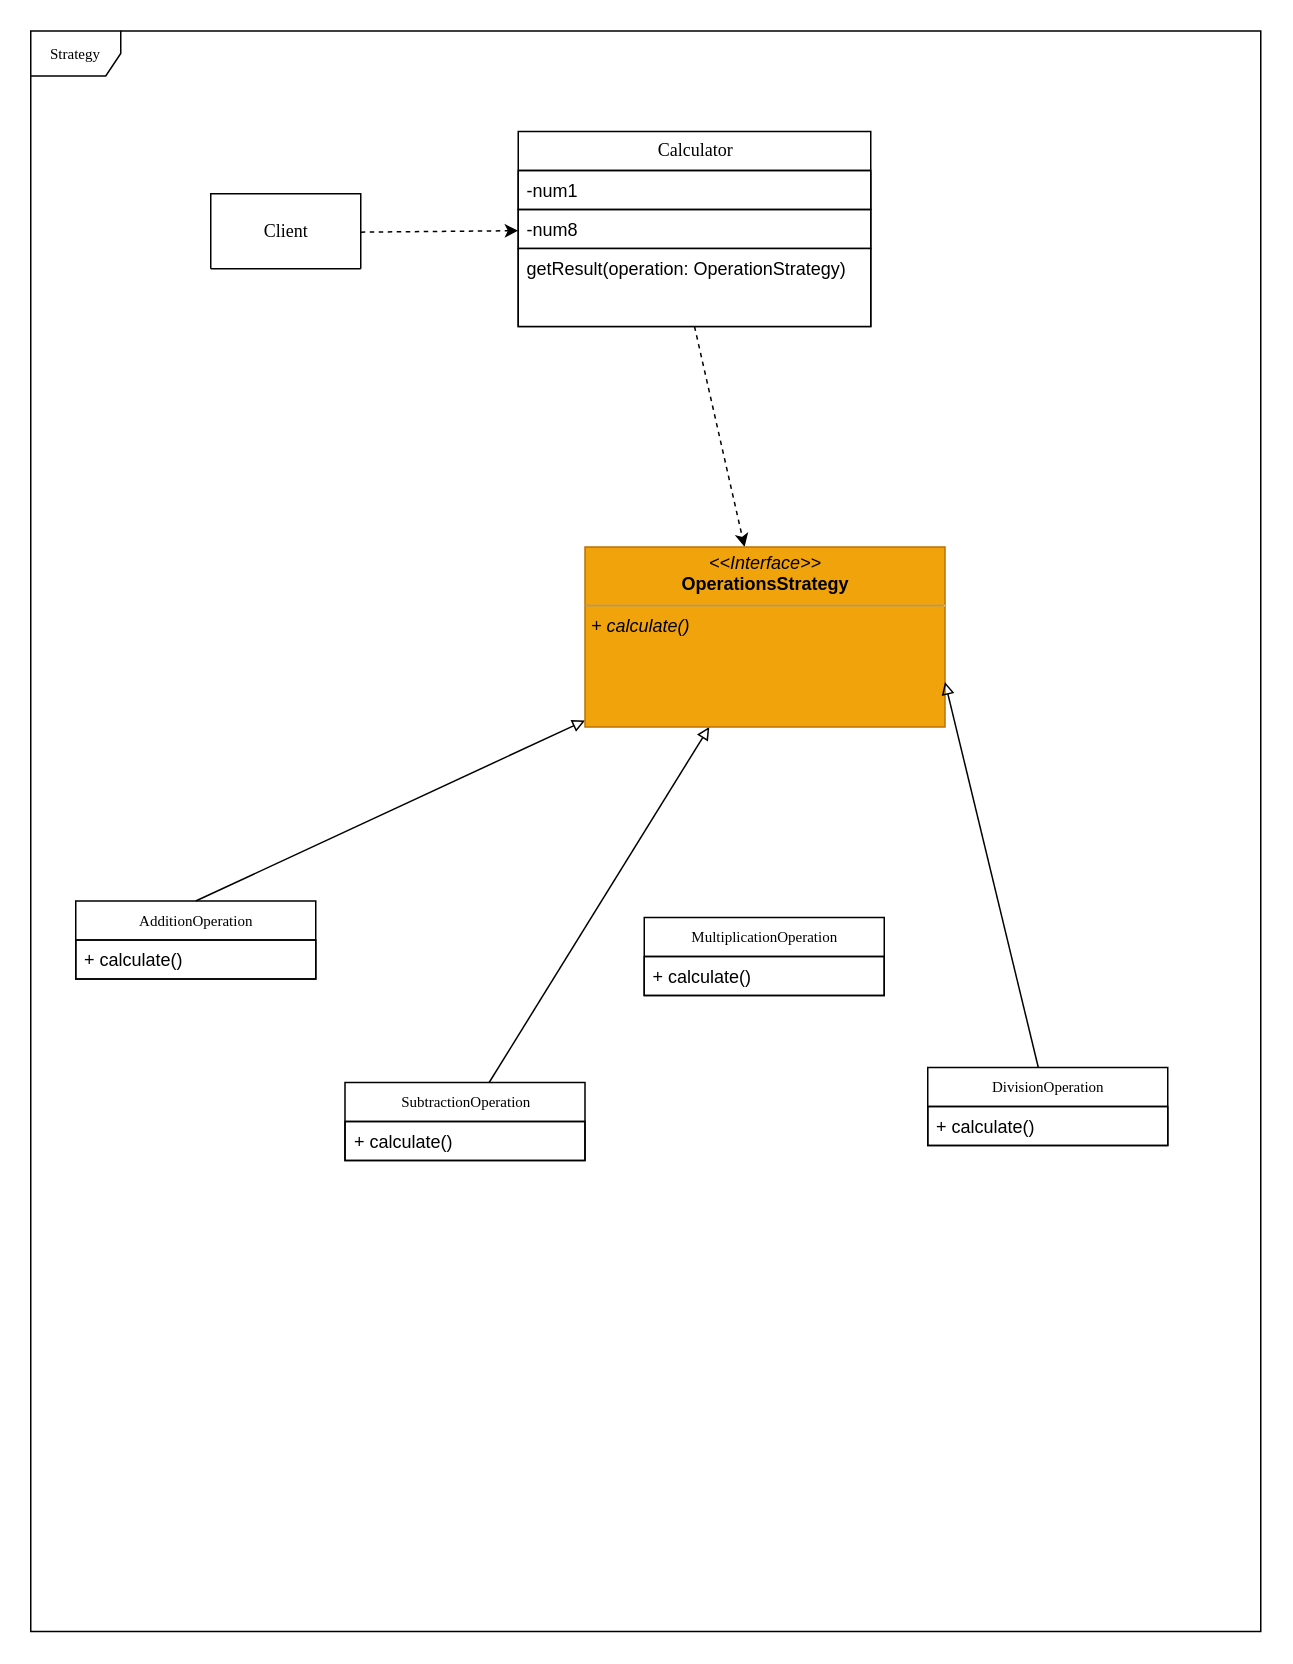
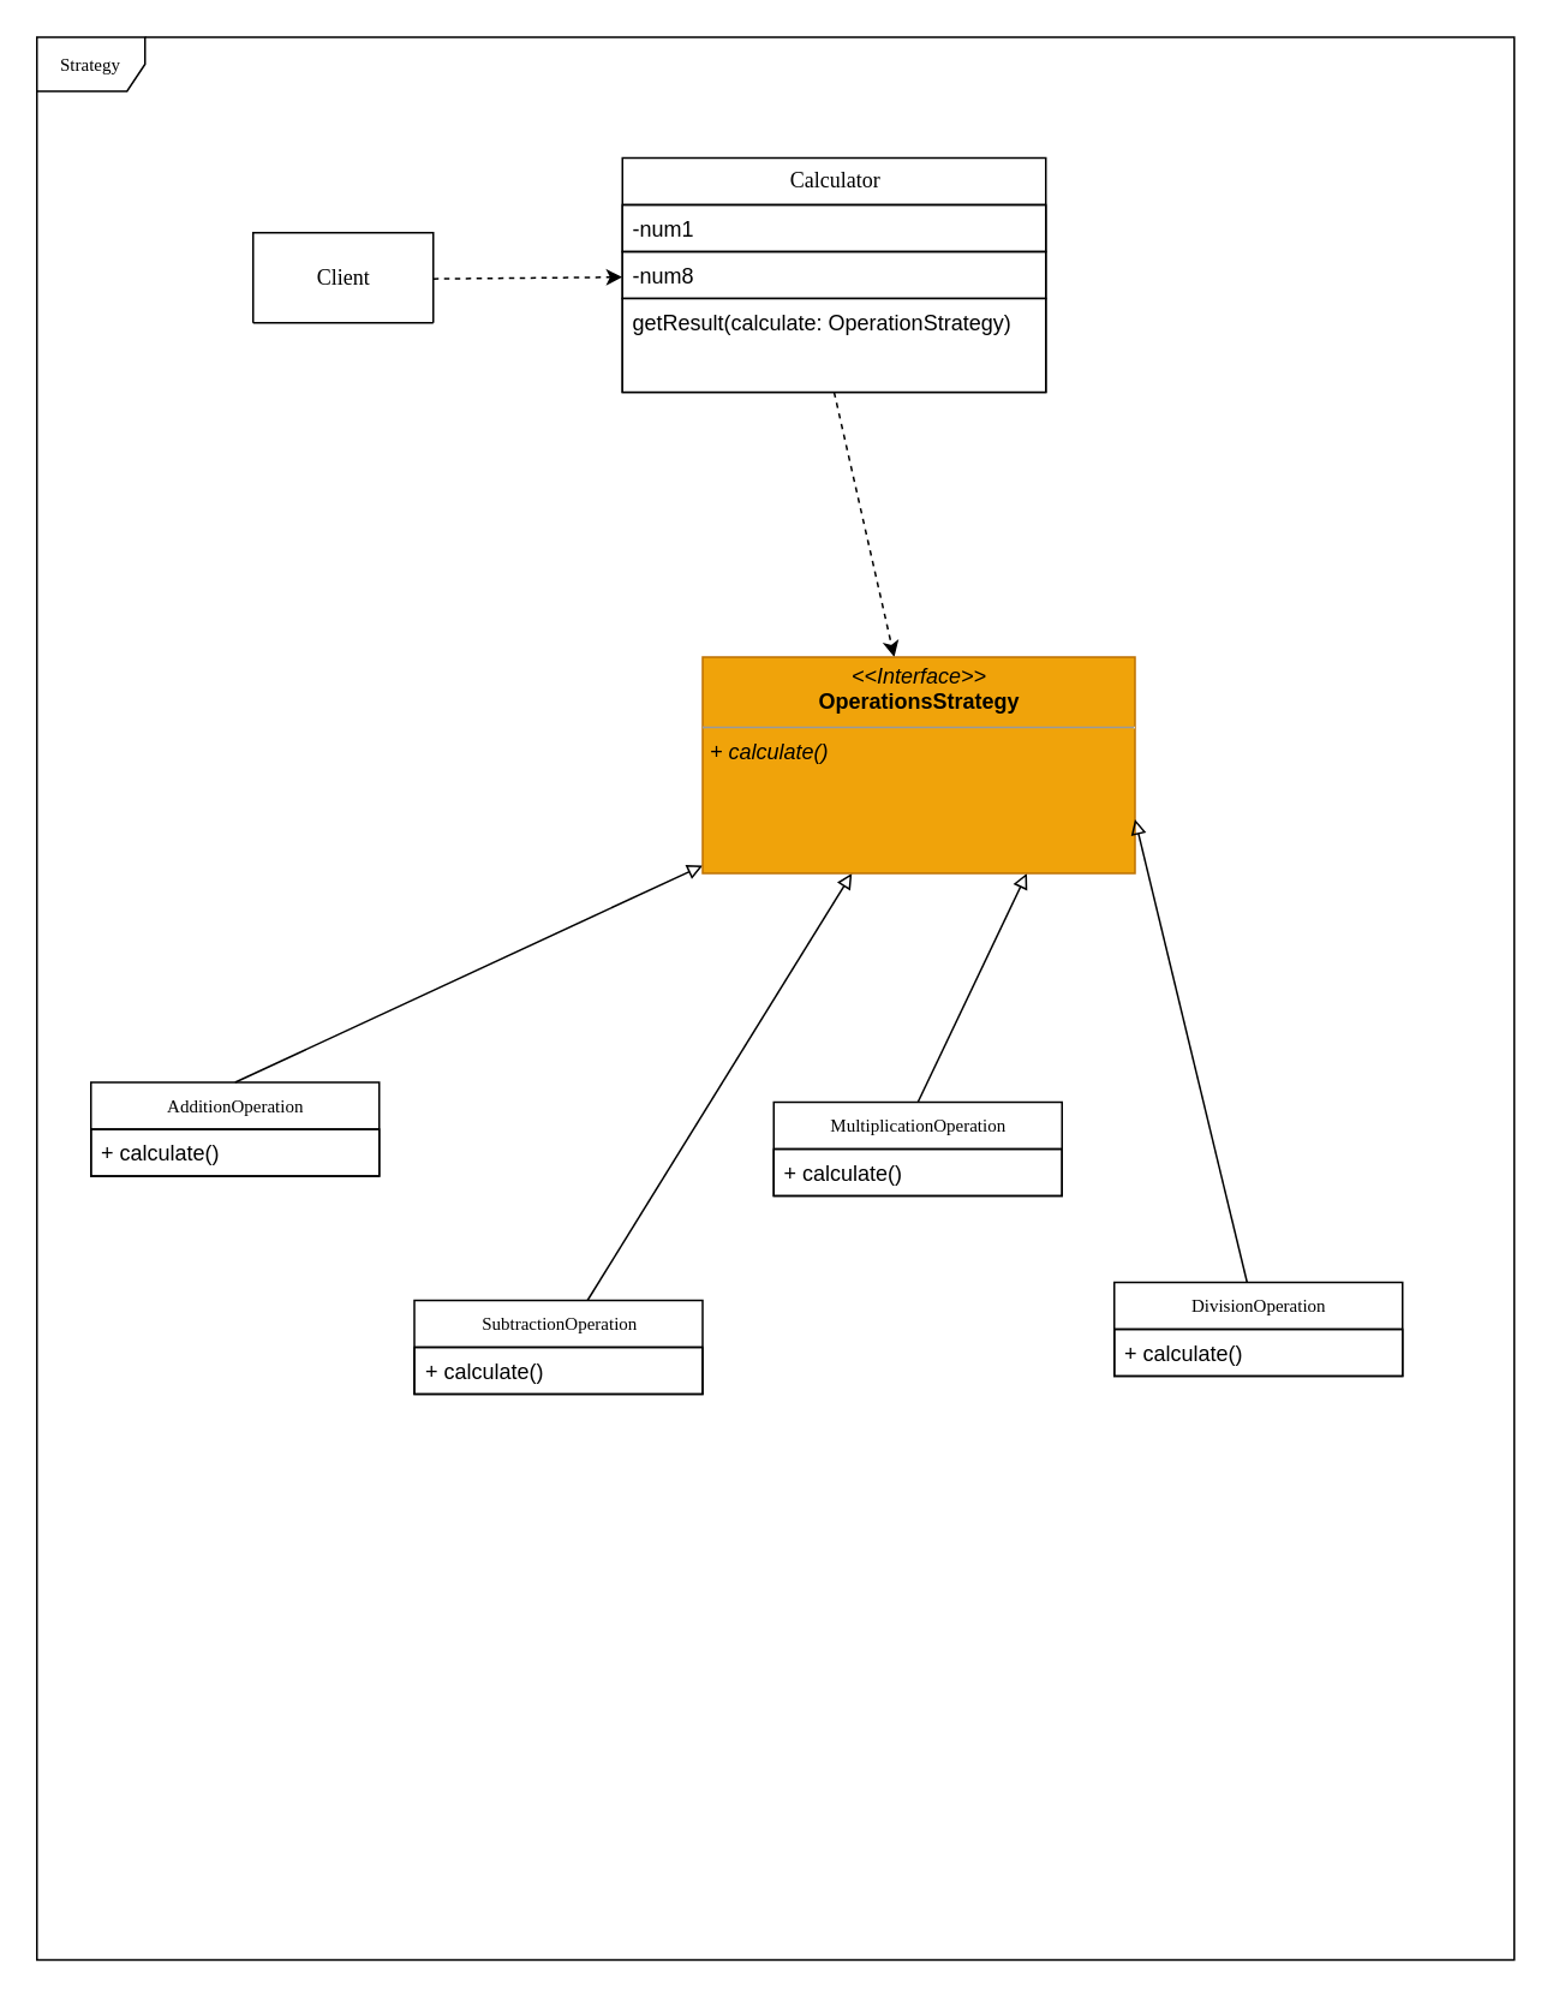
  <mxCell id="0" />
  <mxCell id="1" parent="0" />
  <mxCell id="2" value="Strategy" style="shape=umlFrame;whiteSpace=wrap;html=1;rounded=0;shadow=0;comic=0;labelBackgroundColor=none;strokeWidth=1;fontFamily=Verdana;fontSize=10;align=center;fontStyle=0;strokeColor=#000000;" vertex="1" parent="1"><mxGeometry x="20" y="20" width="820" height="1067" as="geometry" /></mxCell>
  <mxCell id="3" value="&lt;font style=&quot;font-size: 12px;&quot; color=&quot;#000000&quot;&gt;Client&lt;/font&gt;" style="swimlane;html=1;fontStyle=0;childLayout=stackLayout;horizontal=1;startSize=110;fillColor=none;horizontalStack=0;resizeParent=1;resizeLast=0;collapsible=1;marginBottom=0;swimlaneFillColor=#ffffff;rounded=0;shadow=0;comic=0;labelBackgroundColor=none;strokeWidth=1;fontFamily=Verdana;fontSize=10;align=center;strokeColor=#000000;" vertex="1" parent="1"><mxGeometry x="140" y="128.5" width="100" height="50" as="geometry" /></mxCell>
  <mxCell id="4" style="html=1;dashed=1;exitX=0.5;exitY=1;exitDx=0;exitDy=0;strokeColor=#000000;" edge="1" parent="1" source="5" target="14"><mxGeometry relative="1" as="geometry"><mxPoint x="430" y="230" as="sourcePoint" /></mxGeometry></mxCell>
  <mxCell id="5" value="&lt;font style=&quot;font-size: 12px;&quot; color=&quot;#000000&quot;&gt;Calculator&lt;/font&gt;" style="swimlane;html=1;fontStyle=0;childLayout=stackLayout;horizontal=1;startSize=26;horizontalStack=0;resizeParent=1;resizeLast=0;collapsible=1;marginBottom=0;swimlaneFillColor=#ffffff;rounded=0;shadow=0;comic=0;labelBackgroundColor=none;strokeWidth=1;fontFamily=Verdana;fontSize=10;align=center;fillColor=#FFFFFF;strokeColor=#000000;fontColor=#333333;" vertex="1" parent="1"><mxGeometry x="345" y="87" width="235" height="130" as="geometry"><mxRectangle x="345" y="87" width="90" height="30" as="alternateBounds" /></mxGeometry></mxCell>
  <mxCell id="6" value="&lt;font color=&quot;#000000&quot;&gt;-num1&lt;/font&gt;" style="text;html=1;strokeColor=#000000;fillColor=none;align=left;verticalAlign=top;spacingLeft=4;spacingRight=4;whiteSpace=wrap;overflow=hidden;rotatable=0;points=[[0,0.5],[1,0.5]];portConstraint=eastwest;" vertex="1" parent="5"><mxGeometry y="26" width="235" height="26" as="geometry" /></mxCell>
  <mxCell id="7" value="&lt;font color=&quot;#000000&quot;&gt;-num8&lt;/font&gt;" style="text;html=1;strokeColor=#000000;fillColor=none;align=left;verticalAlign=top;spacingLeft=4;spacingRight=4;whiteSpace=wrap;overflow=hidden;rotatable=0;points=[[0,0.5],[1,0.5]];portConstraint=eastwest;" vertex="1" parent="5"><mxGeometry y="52" width="235" height="26" as="geometry" /></mxCell>
- <mxCell id="8" value="getResult(operation: OperationStrategy)" style="text;html=1;align=left;verticalAlign=top;spacingLeft=4;spacingRight=4;whiteSpace=wrap;overflow=hidden;rotatable=0;points=[[0,0.5],[1,0.5]];portConstraint=eastwest;labelBackgroundColor=none;fillColor=#FFFFFF;strokeColor=#000000;fontColor=#000000;" vertex="1" parent="5"><mxGeometry y="78" width="235" height="52" as="geometry" /></mxCell>
+ <mxCell id="8" value="getResult(calculate: OperationStrategy)" style="text;html=1;align=left;verticalAlign=top;spacingLeft=4;spacingRight=4;whiteSpace=wrap;overflow=hidden;rotatable=0;points=[[0,0.5],[1,0.5]];portConstraint=eastwest;labelBackgroundColor=none;fillColor=#FFFFFF;strokeColor=#000000;fontColor=#000000;" vertex="1" parent="5"><mxGeometry y="78" width="235" height="52" as="geometry" /></mxCell>
+ <mxCell id="9" style="edgeStyle=none;html=1;exitX=0.5;exitY=0;exitDx=0;exitDy=0;entryX=0.75;entryY=1;entryDx=0;entryDy=0;endArrow=block;endFill=0;strokeColor=#000000;" edge="1" parent="1" source="19" target="14"><mxGeometry relative="1" as="geometry"><mxPoint x="510" y="600" as="sourcePoint" /></mxGeometry></mxCell>
  <mxCell id="10" style="edgeStyle=none;html=1;endArrow=block;endFill=0;strokeColor=#000000;" edge="1" parent="1" source="17" target="14"><mxGeometry relative="1" as="geometry"><mxPoint x="310" y="720" as="sourcePoint" /></mxGeometry></mxCell>
  <mxCell id="11" style="edgeStyle=none;html=1;exitX=0.5;exitY=0;exitDx=0;exitDy=0;endArrow=block;endFill=0;strokeColor=#000000;" edge="1" parent="1" source="12" target="14"><mxGeometry relative="1" as="geometry" /></mxCell>
  <mxCell id="12" value="&lt;font color=&quot;#000000&quot;&gt;AdditionOperation&lt;/font&gt;" style="swimlane;html=1;fontStyle=0;childLayout=stackLayout;horizontal=1;startSize=26;fillColor=none;horizontalStack=0;resizeParent=1;resizeLast=0;collapsible=1;marginBottom=0;swimlaneFillColor=#ffffff;rounded=0;shadow=0;comic=0;labelBackgroundColor=none;strokeWidth=1;fontFamily=Verdana;fontSize=10;align=center;strokeColor=#000000;" vertex="1" parent="1"><mxGeometry x="50" y="600" width="160" height="52" as="geometry" /></mxCell>
  <mxCell id="13" value="&lt;font color=&quot;#000000&quot;&gt;+ calculate()&lt;/font&gt;" style="text;html=1;strokeColor=#000000;fillColor=none;align=left;verticalAlign=top;spacingLeft=4;spacingRight=4;whiteSpace=wrap;overflow=hidden;rotatable=0;points=[[0,0.5],[1,0.5]];portConstraint=eastwest;" vertex="1" parent="12"><mxGeometry y="26" width="160" height="26" as="geometry" /></mxCell>
  <mxCell id="14" value="&lt;p style=&quot;margin:0px;margin-top:4px;text-align:center;&quot;&gt;&lt;i&gt;&amp;lt;&amp;lt;Interface&amp;gt;&amp;gt;&lt;/i&gt;&lt;br&gt;&lt;b&gt;OperationsStrategy&lt;/b&gt;&lt;/p&gt;&lt;hr size=&quot;1&quot;&gt;&lt;p style=&quot;margin:0px;margin-left:4px;&quot;&gt;&lt;span style=&quot;background-color: initial;&quot;&gt;&lt;i&gt;&lt;font style=&quot;font-size: 12px;&quot;&gt;+ calculate()&lt;/font&gt;&lt;/i&gt;&lt;/span&gt;&lt;br&gt;&lt;/p&gt;" style="verticalAlign=top;align=left;overflow=fill;fontSize=12;fontFamily=Helvetica;html=1;rounded=0;shadow=0;comic=0;labelBackgroundColor=none;strokeWidth=1;strokeColor=#BD7000;fillColor=#f0a30a;fontColor=#000000;" vertex="1" parent="1"><mxGeometry x="389.5" y="364" width="240" height="120" as="geometry" /></mxCell>
  <mxCell id="15" style="edgeStyle=none;html=1;entryX=1;entryY=0.75;entryDx=0;entryDy=0;endArrow=block;endFill=0;strokeColor=#000000;" edge="1" parent="1" source="21" target="14"><mxGeometry relative="1" as="geometry"><mxPoint x="693.679" y="710" as="sourcePoint" /><mxPoint x="540" y="480" as="targetPoint" /></mxGeometry></mxCell>
  <mxCell id="16" style="edgeStyle=none;html=1;dashed=1;strokeColor=#000000;" edge="1" parent="1" target="7"><mxGeometry relative="1" as="geometry"><mxPoint x="240" y="154.094" as="sourcePoint" /></mxGeometry></mxCell>
  <mxCell id="17" value="&lt;font color=&quot;#000000&quot;&gt;SubtractionOperation&lt;/font&gt;" style="swimlane;html=1;fontStyle=0;childLayout=stackLayout;horizontal=1;startSize=26;fillColor=none;horizontalStack=0;resizeParent=1;resizeLast=0;collapsible=1;marginBottom=0;swimlaneFillColor=#ffffff;rounded=0;shadow=0;comic=0;labelBackgroundColor=none;strokeWidth=1;fontFamily=Verdana;fontSize=10;align=center;strokeColor=#000000;" vertex="1" parent="1"><mxGeometry x="229.5" y="721" width="160" height="52" as="geometry" /></mxCell>
  <mxCell id="18" value="&lt;font color=&quot;#000000&quot;&gt;+ calculate()&lt;/font&gt;" style="text;html=1;strokeColor=#000000;fillColor=none;align=left;verticalAlign=top;spacingLeft=4;spacingRight=4;whiteSpace=wrap;overflow=hidden;rotatable=0;points=[[0,0.5],[1,0.5]];portConstraint=eastwest;" vertex="1" parent="17"><mxGeometry y="26" width="160" height="26" as="geometry" /></mxCell>
  <mxCell id="19" value="&lt;font color=&quot;#000000&quot;&gt;MultiplicationOperation&lt;/font&gt;" style="swimlane;html=1;fontStyle=0;childLayout=stackLayout;horizontal=1;startSize=26;fillColor=none;horizontalStack=0;resizeParent=1;resizeLast=0;collapsible=1;marginBottom=0;swimlaneFillColor=#ffffff;rounded=0;shadow=0;comic=0;labelBackgroundColor=none;strokeWidth=1;fontFamily=Verdana;fontSize=10;align=center;strokeColor=#000000;" vertex="1" parent="1"><mxGeometry x="429" y="611" width="160" height="52" as="geometry" /></mxCell>
  <mxCell id="20" value="&lt;font color=&quot;#000000&quot;&gt;+ calculate()&lt;/font&gt;" style="text;html=1;strokeColor=#000000;fillColor=none;align=left;verticalAlign=top;spacingLeft=4;spacingRight=4;whiteSpace=wrap;overflow=hidden;rotatable=0;points=[[0,0.5],[1,0.5]];portConstraint=eastwest;" vertex="1" parent="19"><mxGeometry y="26" width="160" height="26" as="geometry" /></mxCell>
  <mxCell id="21" value="&lt;font color=&quot;#000000&quot;&gt;DivisionOperation&lt;/font&gt;" style="swimlane;html=1;fontStyle=0;childLayout=stackLayout;horizontal=1;startSize=26;fillColor=none;horizontalStack=0;resizeParent=1;resizeLast=0;collapsible=1;marginBottom=0;swimlaneFillColor=#ffffff;rounded=0;shadow=0;comic=0;labelBackgroundColor=none;strokeWidth=1;fontFamily=Verdana;fontSize=10;align=center;strokeColor=#000000;" vertex="1" parent="1"><mxGeometry x="618" y="711" width="160" height="52" as="geometry" /></mxCell>
  <mxCell id="22" value="&lt;font color=&quot;#000000&quot;&gt;+ calculate()&lt;/font&gt;" style="text;html=1;strokeColor=#000000;fillColor=none;align=left;verticalAlign=top;spacingLeft=4;spacingRight=4;whiteSpace=wrap;overflow=hidden;rotatable=0;points=[[0,0.5],[1,0.5]];portConstraint=eastwest;" vertex="1" parent="21"><mxGeometry y="26" width="160" height="26" as="geometry" /></mxCell>
